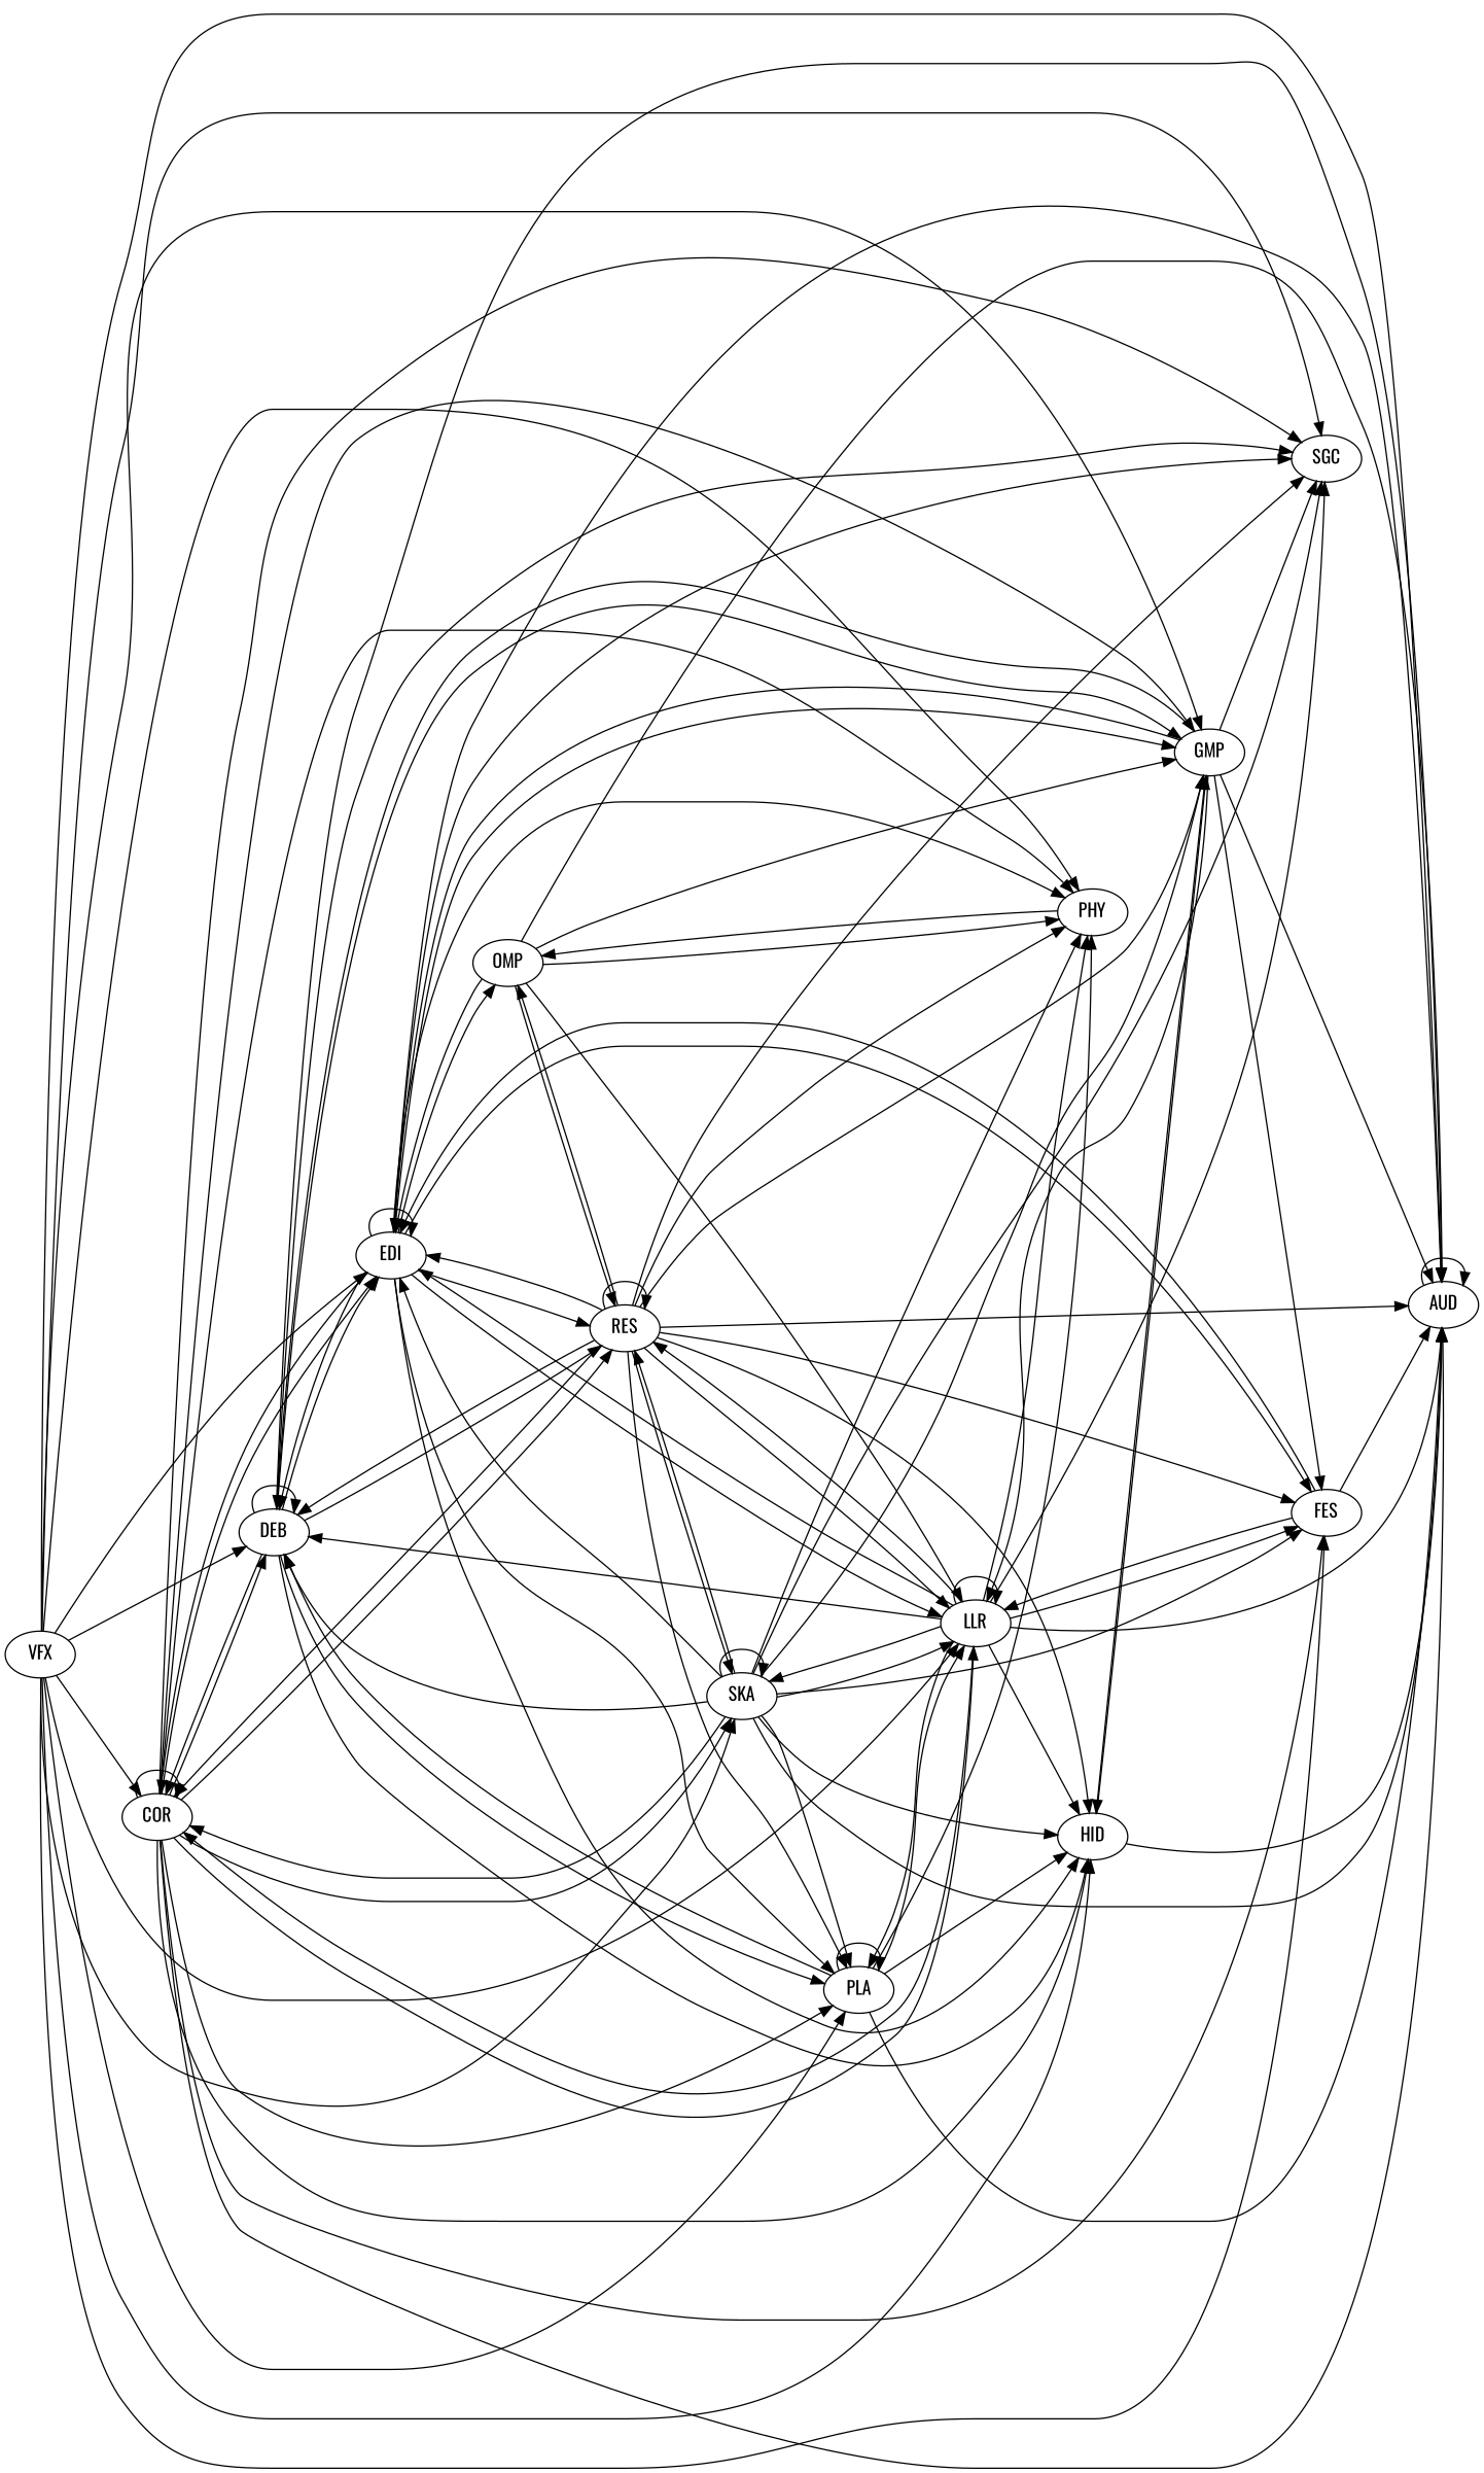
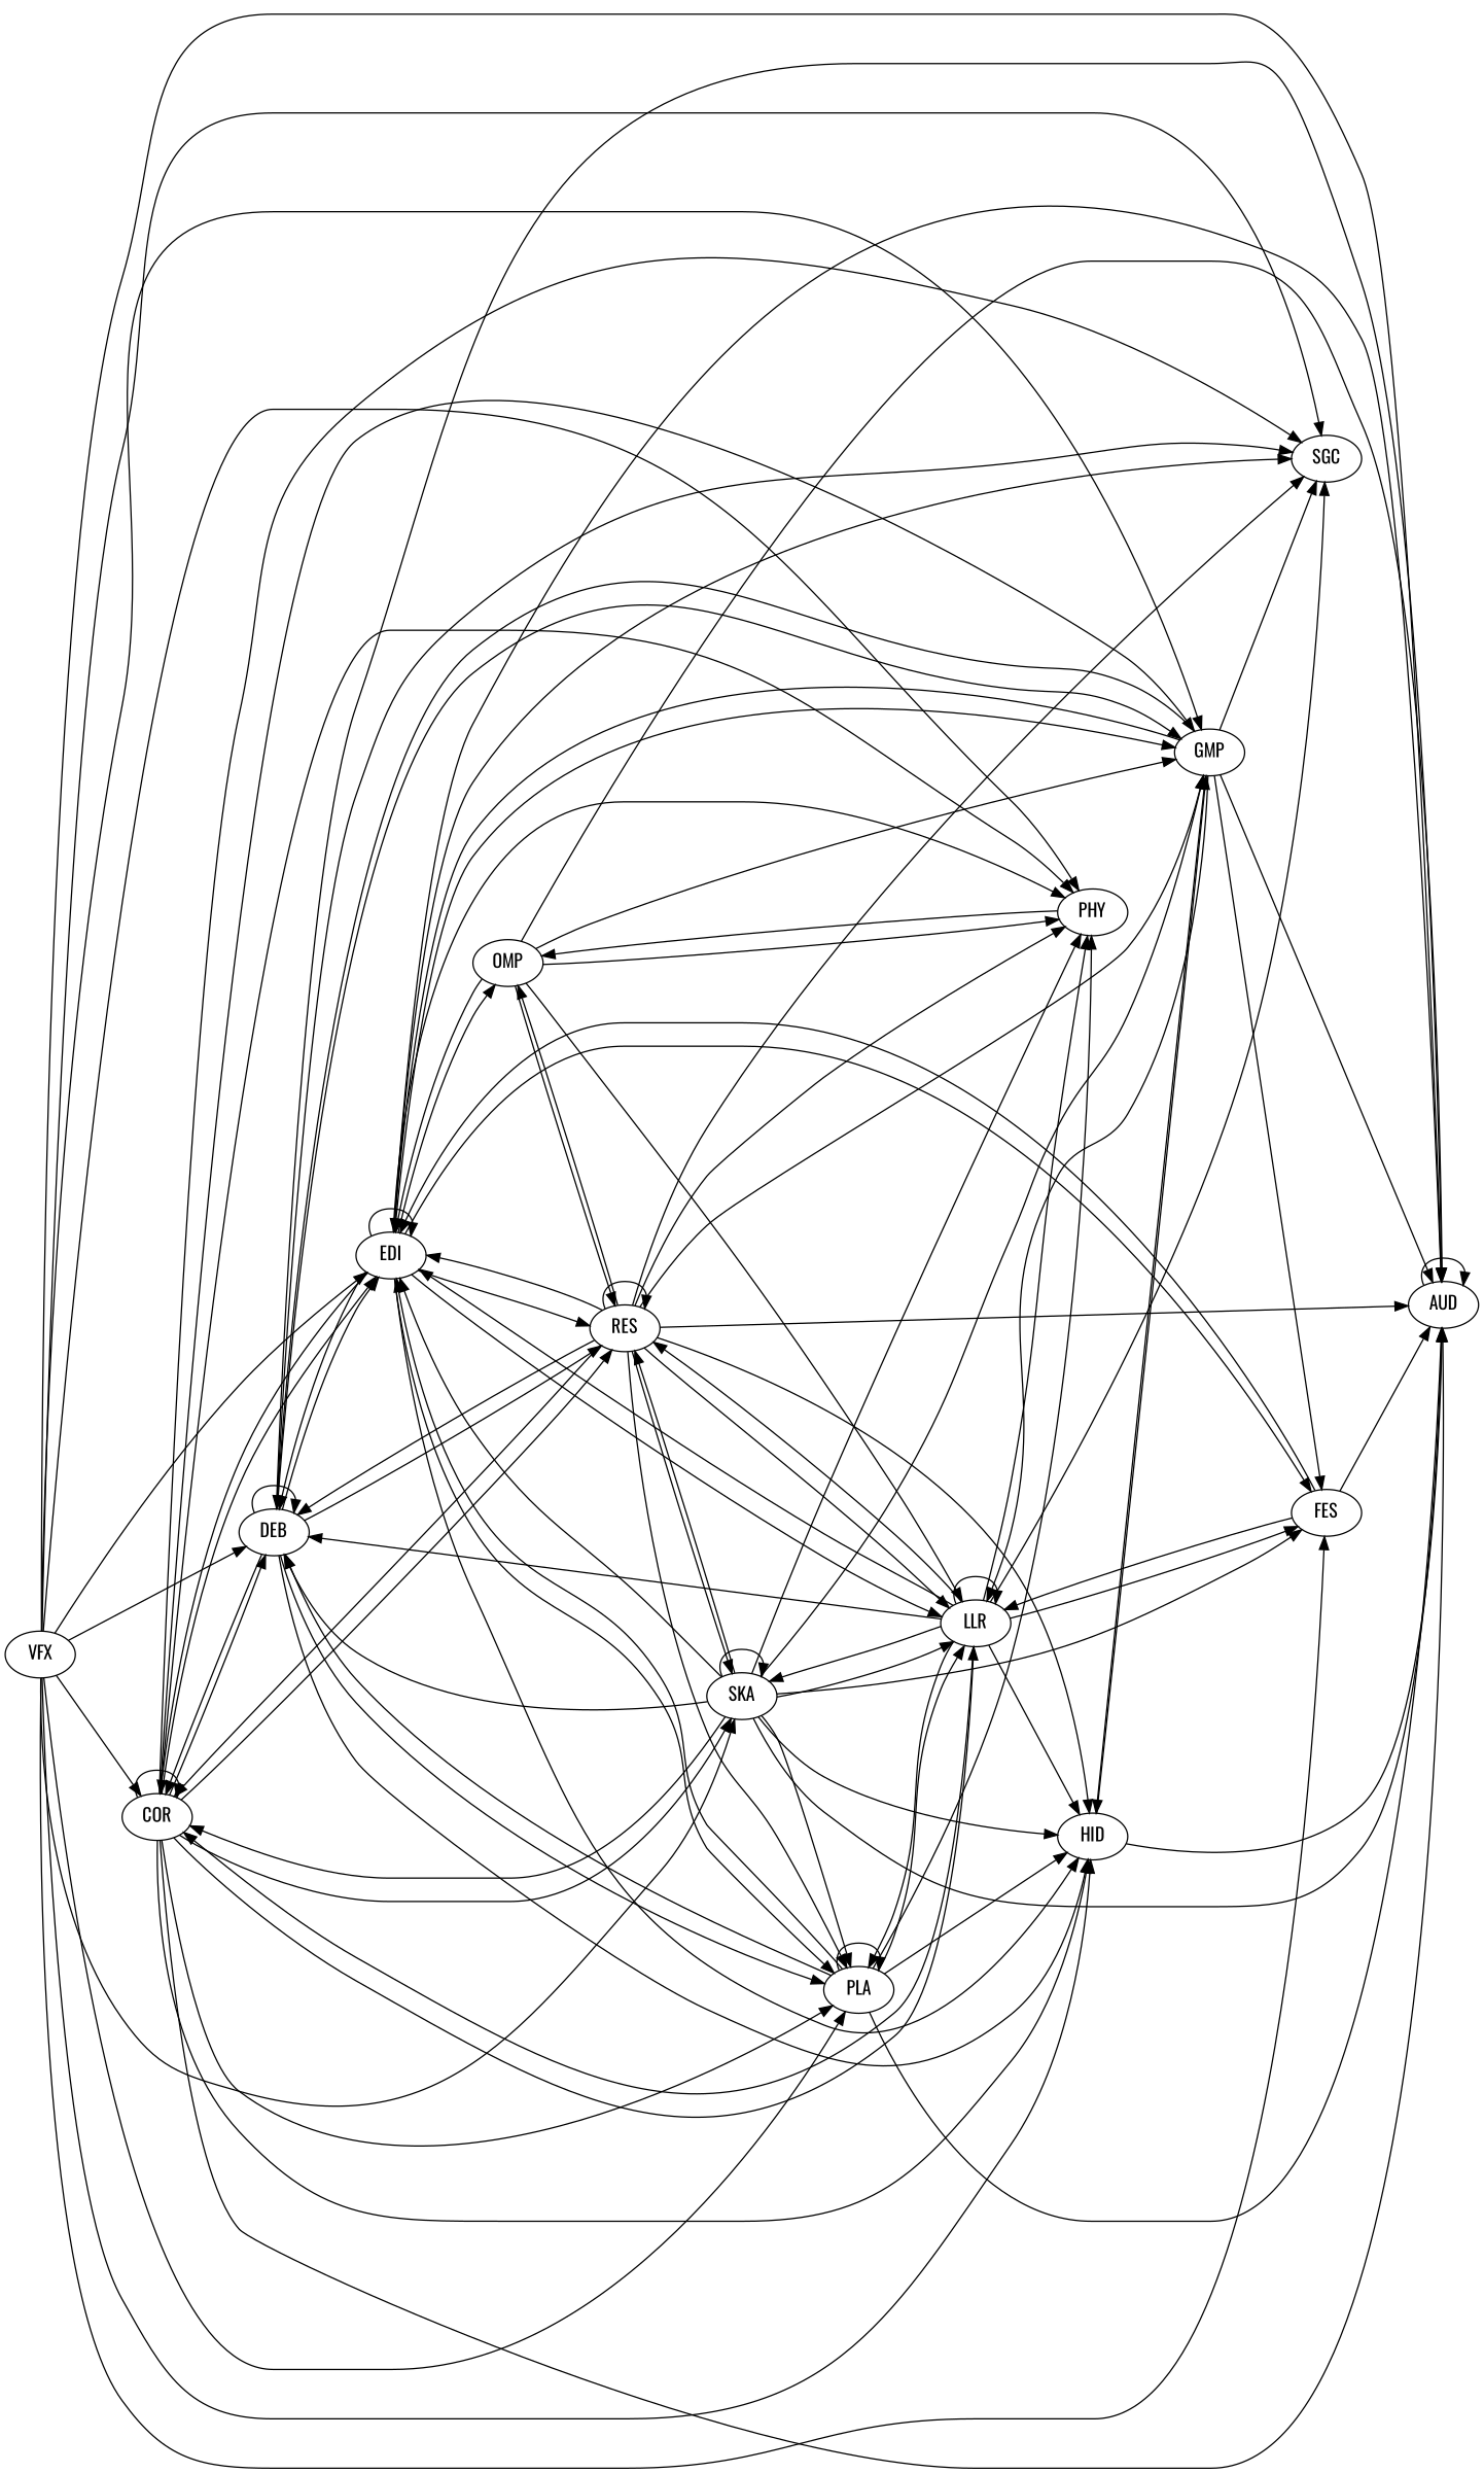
  digraph {
    fontname=Oswald
    rankdir=LR
    node [fontname=Oswald]
    edge [fontname=Oswald]
    AUD
    COR
    DEB
    EDI
    FES
    GMP
    HID
    LLR
    PHY
    PLA
    RES
    SGC
    SKA
    OMP
    VFX
    AUD -> AUD
    COR -> AUD
    COR -> COR
    COR -> DEB
    COR -> EDI
-   COR -> FES
    COR -> GMP
    COR -> HID
    COR -> LLR
    COR -> PHY
    COR -> PLA
    COR -> RES
    COR -> SGC
    COR -> SKA
    DEB -> AUD
    DEB -> COR
    DEB -> DEB
    DEB -> EDI
    DEB -> GMP
    DEB -> HID
    DEB -> PLA
    DEB -> RES
    DEB -> SGC
    EDI -> AUD
    EDI -> COR
    EDI -> DEB
    EDI -> EDI
    EDI -> FES
    EDI -> GMP
    EDI -> HID
    EDI -> LLR
    EDI -> PHY
    EDI -> PLA
    EDI -> RES
    EDI -> SGC
    EDI -> OMP
    FES -> AUD
    FES -> EDI
    FES -> LLR
    GMP -> AUD
    GMP -> DEB
    GMP -> EDI
    GMP -> FES
    GMP -> HID
    GMP -> LLR
    GMP -> SGC
    HID -> AUD
    HID -> GMP
-   LLR -> AUD
    LLR -> COR
    LLR -> DEB
    LLR -> EDI
    LLR -> FES
    LLR -> HID
    LLR -> LLR
    LLR -> PHY
    LLR -> PLA
    LLR -> RES
    LLR -> SGC
    LLR -> SKA
    PHY -> OMP
    PLA -> AUD
    PLA -> DEB
+   PLA -> EDI
    PLA -> HID
    PLA -> LLR
    PLA -> PHY
    PLA -> PLA
    RES -> AUD
    RES -> COR
    RES -> DEB
    RES -> EDI
-   RES -> FES
    RES -> GMP
    RES -> HID
    RES -> LLR
    RES -> PHY
    RES -> PLA
    RES -> RES
    RES -> SGC
    RES -> SKA
    RES -> OMP
    SKA -> AUD
    SKA -> COR
    SKA -> DEB
    SKA -> EDI
    SKA -> FES
    SKA -> GMP
    SKA -> HID
    SKA -> LLR
    SKA -> PHY
    SKA -> PLA
    SKA -> RES
-   SKA -> SGC
    SKA -> SKA
    OMP -> AUD
    OMP -> EDI
    OMP -> GMP
    OMP -> LLR
    OMP -> PHY
    OMP -> RES
    VFX -> AUD
    VFX -> COR
    VFX -> DEB
    VFX -> EDI
    VFX -> FES
    VFX -> GMP
    VFX -> HID
-   VFX -> LLR
    VFX -> PHY
    VFX -> PLA
    VFX -> SGC
    VFX -> SKA
  }
